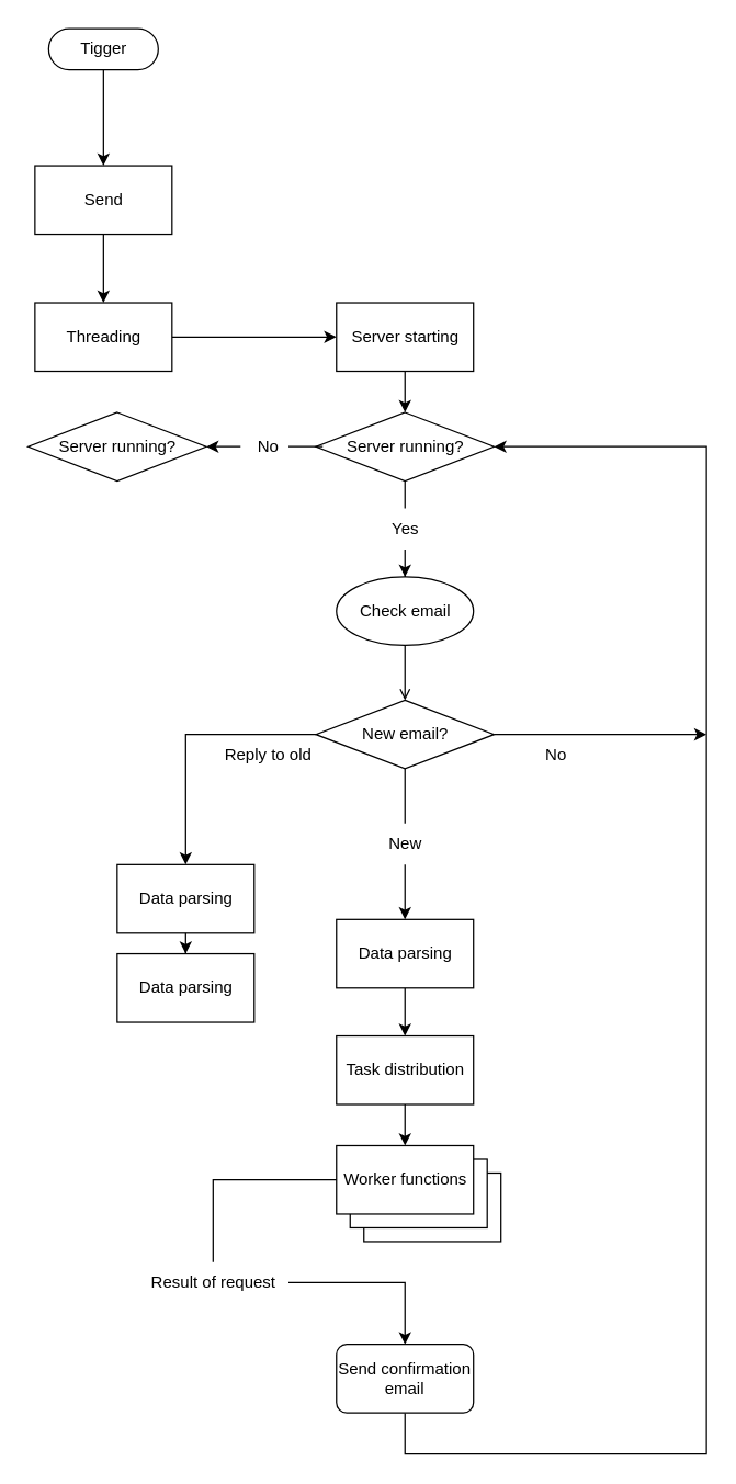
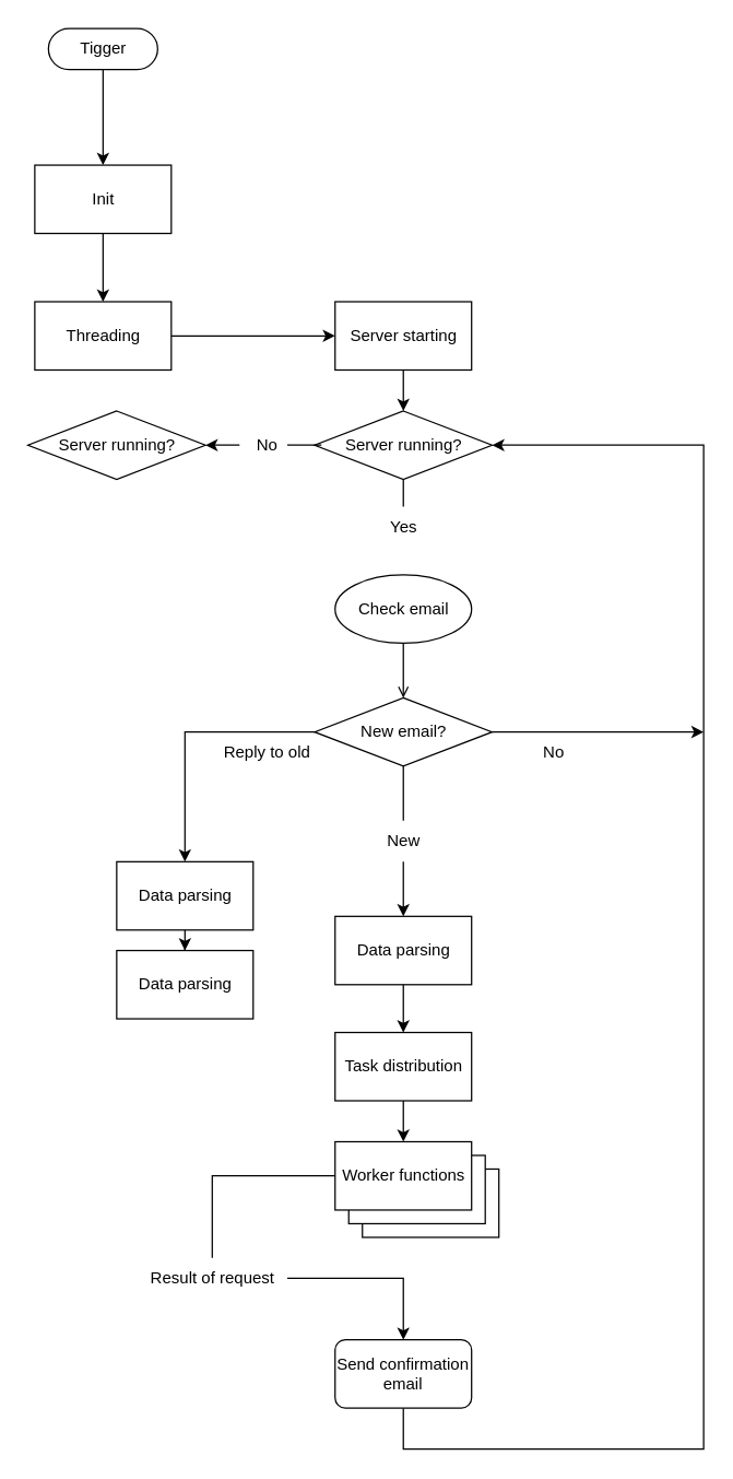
  <mxCell id="0" />
  <mxCell id="1" parent="0" />
  <mxCell id="2" value="" style="edgeStyle=orthogonalEdgeStyle;rounded=0;orthogonalLoop=1;jettySize=auto;html=1;entryX=1;entryY=0.5;entryDx=0;entryDy=0;" edge="1" parent="1" source="29" target="9"><mxGeometry relative="1" as="geometry"><mxPoint x="345" y="700" as="targetPoint" /><Array as="points"><mxPoint x="295" y="1060" /><mxPoint x="515" y="1060" /><mxPoint x="515" y="325" /></Array></mxGeometry></mxCell>
  <mxCell id="3" style="edgeStyle=orthogonalEdgeStyle;rounded=0;orthogonalLoop=1;jettySize=auto;html=1;" edge="1" parent="1" source="4" target="13"><mxGeometry relative="1" as="geometry" /></mxCell>
  <mxCell id="4" value="Tigger" style="html=1;dashed=0;whitespace=wrap;shape=mxgraph.dfd.start" vertex="1" parent="1"><mxGeometry x="35" y="20" width="80" height="30" as="geometry" /></mxCell>
  <mxCell id="5" style="edgeStyle=orthogonalEdgeStyle;rounded=0;orthogonalLoop=1;jettySize=auto;html=1;" edge="1" parent="1" source="6" target="11"><mxGeometry relative="1" as="geometry" /></mxCell>
  <mxCell id="6" value="Threading" style="html=1;dashed=0;whitespace=wrap;" vertex="1" parent="1"><mxGeometry x="25" y="220" width="100" height="50" as="geometry" /></mxCell>
- <mxCell id="7" style="edgeStyle=orthogonalEdgeStyle;rounded=0;orthogonalLoop=1;jettySize=auto;html=1;entryX=0.5;entryY=0;entryDx=0;entryDy=0;startArrow=none;" edge="1" parent="1" source="34" target="15"><mxGeometry relative="1" as="geometry"><mxPoint x="295" y="405" as="targetPoint" /></mxGeometry></mxCell>
  <mxCell id="8" value="" style="edgeStyle=orthogonalEdgeStyle;rounded=0;orthogonalLoop=1;jettySize=auto;html=1;startArrow=none;" edge="1" parent="1" source="37" target="36"><mxGeometry relative="1" as="geometry" /></mxCell>
  <mxCell id="9" value="Server running?" style="shape=rhombus;html=1;dashed=0;whitespace=wrap;perimeter=rhombusPerimeter;" vertex="1" parent="1"><mxGeometry x="230" y="300" width="130" height="50" as="geometry" /></mxCell>
  <mxCell id="10" style="edgeStyle=orthogonalEdgeStyle;rounded=0;orthogonalLoop=1;jettySize=auto;html=1;entryX=0.5;entryY=0;entryDx=0;entryDy=0;" edge="1" parent="1" source="11" target="9"><mxGeometry relative="1" as="geometry" /></mxCell>
  <mxCell id="11" value="Server starting" style="html=1;dashed=0;whitespace=wrap;" vertex="1" parent="1"><mxGeometry x="245" y="220" width="100" height="50" as="geometry" /></mxCell>
  <mxCell id="12" style="edgeStyle=orthogonalEdgeStyle;rounded=0;orthogonalLoop=1;jettySize=auto;html=1;entryX=0.5;entryY=0;entryDx=0;entryDy=0;" edge="1" parent="1" source="13" target="6"><mxGeometry relative="1" as="geometry" /></mxCell>
- <mxCell id="13" value="Send" style="html=1;dashed=0;whitespace=wrap;" vertex="1" parent="1"><mxGeometry x="25" y="120" width="100" height="50" as="geometry" /></mxCell>
+ <mxCell id="13" value="Init" style="html=1;dashed=0;whitespace=wrap;" vertex="1" parent="1"><mxGeometry x="25" y="120" width="100" height="50" as="geometry" /></mxCell>
  <mxCell id="14" style="edgeStyle=orthogonalEdgeStyle;rounded=0;orthogonalLoop=1;jettySize=auto;html=1;endArrow=open;" edge="1" parent="1" source="15" target="19"><mxGeometry relative="1" as="geometry" /></mxCell>
  <mxCell id="15" value="Check email" style="ellipse;html=1;dashed=0;whitespace=wrap;" vertex="1" parent="1"><mxGeometry x="245" y="420" width="100" height="50" as="geometry" /></mxCell>
  <mxCell id="16" style="edgeStyle=orthogonalEdgeStyle;rounded=0;orthogonalLoop=1;jettySize=auto;html=1;entryX=0.5;entryY=0;entryDx=0;entryDy=0;startArrow=none;" edge="1" parent="1" source="39" target="21"><mxGeometry relative="1" as="geometry"><mxPoint x="295" y="590" as="targetPoint" /></mxGeometry></mxCell>
  <mxCell id="17" style="edgeStyle=orthogonalEdgeStyle;rounded=0;orthogonalLoop=1;jettySize=auto;html=1;" edge="1" parent="1" source="19"><mxGeometry relative="1" as="geometry"><mxPoint x="515" y="535" as="targetPoint" /></mxGeometry></mxCell>
  <mxCell id="18" style="edgeStyle=orthogonalEdgeStyle;rounded=0;orthogonalLoop=1;jettySize=auto;html=1;entryX=0.5;entryY=0;entryDx=0;entryDy=0;" edge="1" parent="1" source="19" target="42"><mxGeometry relative="1" as="geometry"><mxPoint x="135" y="630" as="targetPoint" /></mxGeometry></mxCell>
  <mxCell id="19" value="New email?" style="shape=rhombus;html=1;dashed=0;whitespace=wrap;perimeter=rhombusPerimeter;" vertex="1" parent="1"><mxGeometry x="230" y="510" width="130" height="50" as="geometry" /></mxCell>
  <mxCell id="20" style="edgeStyle=orthogonalEdgeStyle;rounded=0;orthogonalLoop=1;jettySize=auto;html=1;entryX=0.5;entryY=0;entryDx=0;entryDy=0;" edge="1" parent="1" source="21" target="23"><mxGeometry relative="1" as="geometry" /></mxCell>
  <mxCell id="21" value="Data parsing" style="html=1;dashed=0;whitespace=wrap;" vertex="1" parent="1"><mxGeometry x="245" y="670" width="100" height="50" as="geometry" /></mxCell>
  <mxCell id="22" style="edgeStyle=orthogonalEdgeStyle;rounded=0;orthogonalLoop=1;jettySize=auto;html=1;" edge="1" parent="1" source="23" target="27"><mxGeometry relative="1" as="geometry" /></mxCell>
  <mxCell id="23" value="Task distribution" style="html=1;dashed=0;whitespace=wrap;" vertex="1" parent="1"><mxGeometry x="245" y="755" width="100" height="50" as="geometry" /></mxCell>
  <mxCell id="24" value="" style="group" vertex="1" connectable="0" parent="1"><mxGeometry x="245" y="835" width="120" height="70" as="geometry" /></mxCell>
  <mxCell id="25" value="" style="html=1;dashed=0;whitespace=wrap;" vertex="1" parent="24"><mxGeometry x="20" y="20" width="100" height="50" as="geometry" /></mxCell>
  <mxCell id="26" value="" style="html=1;dashed=0;whitespace=wrap;" vertex="1" parent="24"><mxGeometry x="10" y="10" width="100" height="50" as="geometry" /></mxCell>
  <mxCell id="27" value="Worker functions" style="html=1;dashed=0;whitespace=wrap;" vertex="1" parent="24"><mxGeometry width="100" height="50" as="geometry" /></mxCell>
  <mxCell id="28" style="edgeStyle=orthogonalEdgeStyle;rounded=0;orthogonalLoop=1;jettySize=auto;html=1;entryX=0.5;entryY=0;entryDx=0;entryDy=0;startArrow=none;" edge="1" parent="1" source="32" target="29"><mxGeometry relative="1" as="geometry"><mxPoint x="295" y="955" as="targetPoint" /></mxGeometry></mxCell>
  <mxCell id="29" value="Send confirmation email" style="html=1;dashed=0;whitespace=wrap;whiteSpace=wrap;rounded=1;" vertex="1" parent="1"><mxGeometry x="245" y="980" width="100" height="50" as="geometry" /></mxCell>
  <mxCell id="30" value="No" style="text;html=1;align=center;verticalAlign=middle;resizable=0;points=[];autosize=1;strokeColor=none;fillColor=none;" vertex="1" parent="1"><mxGeometry x="385" y="535" width="40" height="30" as="geometry" /></mxCell>
  <mxCell id="31" value="Reply to old" style="text;html=1;align=center;verticalAlign=middle;resizable=0;points=[];autosize=1;strokeColor=none;fillColor=none;" vertex="1" parent="1"><mxGeometry x="150" y="535" width="90" height="30" as="geometry" /></mxCell>
  <mxCell id="32" value="Result of request" style="text;html=1;align=center;verticalAlign=middle;resizable=0;points=[];autosize=1;strokeColor=none;fillColor=none;" vertex="1" parent="1"><mxGeometry x="100" y="920" width="110" height="30" as="geometry" /></mxCell>
  <mxCell id="33" value="" style="edgeStyle=orthogonalEdgeStyle;rounded=0;orthogonalLoop=1;jettySize=auto;html=1;entryX=0.5;entryY=0;entryDx=0;entryDy=0;endArrow=none;" edge="1" parent="1" source="27" target="32"><mxGeometry relative="1" as="geometry"><mxPoint x="295" y="885" as="sourcePoint" /><mxPoint x="295" y="1035" as="targetPoint" /></mxGeometry></mxCell>
  <mxCell id="34" value="Yes" style="text;html=1;align=center;verticalAlign=middle;resizable=0;points=[];autosize=1;strokeColor=none;fillColor=none;" vertex="1" parent="1"><mxGeometry x="275" y="370" width="40" height="30" as="geometry" /></mxCell>
  <mxCell id="35" value="" style="edgeStyle=orthogonalEdgeStyle;rounded=0;orthogonalLoop=1;jettySize=auto;html=1;entryX=0.5;entryY=0;entryDx=0;entryDy=0;endArrow=none;" edge="1" parent="1" source="9" target="34"><mxGeometry relative="1" as="geometry"><mxPoint x="295" y="380" as="sourcePoint" /><mxPoint x="295" y="420" as="targetPoint" /></mxGeometry></mxCell>
  <mxCell id="36" value="Server running?" style="shape=rhombus;html=1;dashed=0;whitespace=wrap;perimeter=rhombusPerimeter;" vertex="1" parent="1"><mxGeometry x="20" y="300" width="130" height="50" as="geometry" /></mxCell>
  <mxCell id="37" value="No" style="text;html=1;align=center;verticalAlign=middle;resizable=0;points=[];autosize=1;strokeColor=none;fillColor=none;" vertex="1" parent="1"><mxGeometry x="175" y="310" width="40" height="30" as="geometry" /></mxCell>
  <mxCell id="38" value="" style="edgeStyle=orthogonalEdgeStyle;rounded=0;orthogonalLoop=1;jettySize=auto;html=1;endArrow=none;" edge="1" parent="1" source="9" target="37"><mxGeometry relative="1" as="geometry"><mxPoint x="230" y="325" as="sourcePoint" /><mxPoint x="150" y="325" as="targetPoint" /></mxGeometry></mxCell>
  <mxCell id="39" value="New" style="text;html=1;align=center;verticalAlign=middle;resizable=0;points=[];autosize=1;strokeColor=none;fillColor=none;" vertex="1" parent="1"><mxGeometry x="270" y="600" width="50" height="30" as="geometry" /></mxCell>
  <mxCell id="40" value="" style="edgeStyle=orthogonalEdgeStyle;rounded=0;orthogonalLoop=1;jettySize=auto;html=1;entryX=0.5;entryY=0;entryDx=0;entryDy=0;endArrow=none;" edge="1" parent="1" source="19" target="39"><mxGeometry relative="1" as="geometry"><mxPoint x="295" y="560" as="sourcePoint" /><mxPoint x="295" y="670" as="targetPoint" /></mxGeometry></mxCell>
  <mxCell id="41" style="edgeStyle=orthogonalEdgeStyle;rounded=0;orthogonalLoop=1;jettySize=auto;html=1;" edge="1" parent="1" source="42" target="43"><mxGeometry relative="1" as="geometry" /></mxCell>
  <mxCell id="42" value="Data parsing" style="html=1;dashed=0;whitespace=wrap;" vertex="1" parent="1"><mxGeometry x="85" y="630" width="100" height="50" as="geometry" /></mxCell>
  <mxCell id="43" value="Data parsing" style="html=1;dashed=0;whitespace=wrap;" vertex="1" parent="1"><mxGeometry x="85" y="695" width="100" height="50" as="geometry" /></mxCell>
